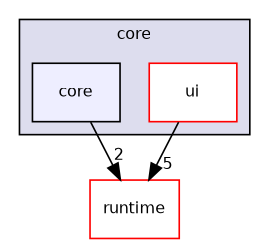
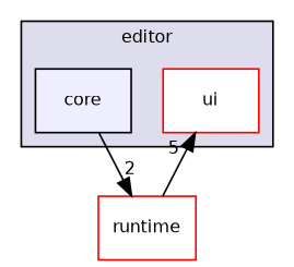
  digraph {
    compound=true
    node [color=red fillcolor=white fontname=Helvetica fontsize=10 shape=box style=filled]
    edge [labeldistance=1.5 labelfontname=Helvetica labelfontsize=10]
    n1 [label=ui]
    n2 [fillcolor="#eeeeff" label=core pencolor=black color=""]
    n3 [label=runtime]
    subgraph cluster_1 {
      bgcolor="#ddddee"
      fontname=Helvetica
      fontsize=10
-     label=core
+     label=editor
      pencolor=black
      n1
      n2
    }
-   n1 -> n3 [headlabel=5]
+   n3 -> n1 [headlabel=5]
    n2 -> n3 [headlabel=2]
  }
